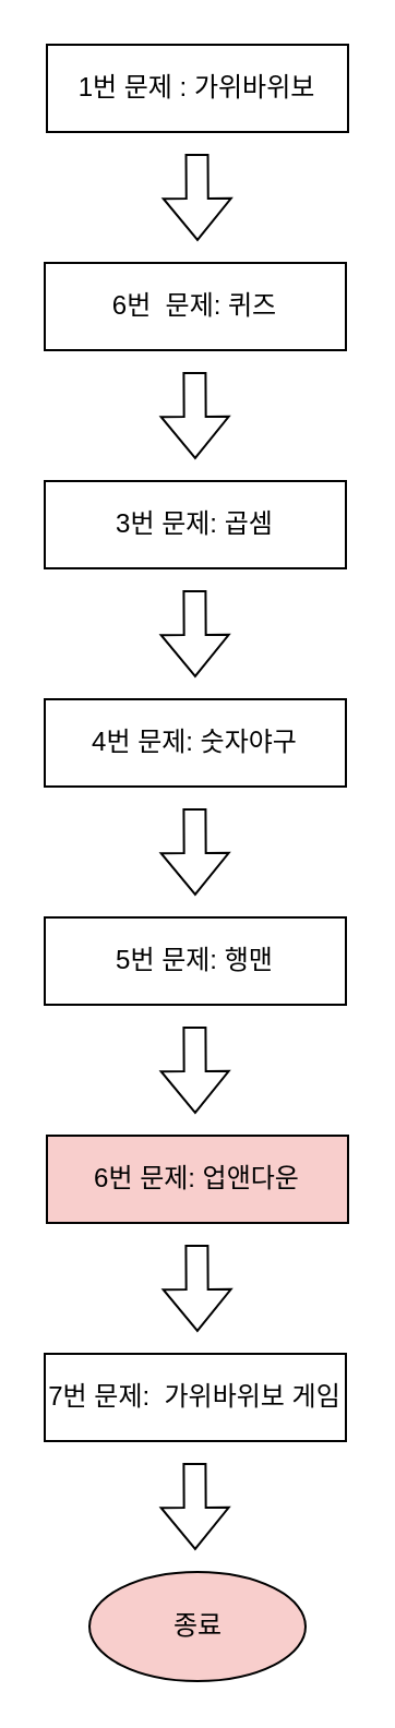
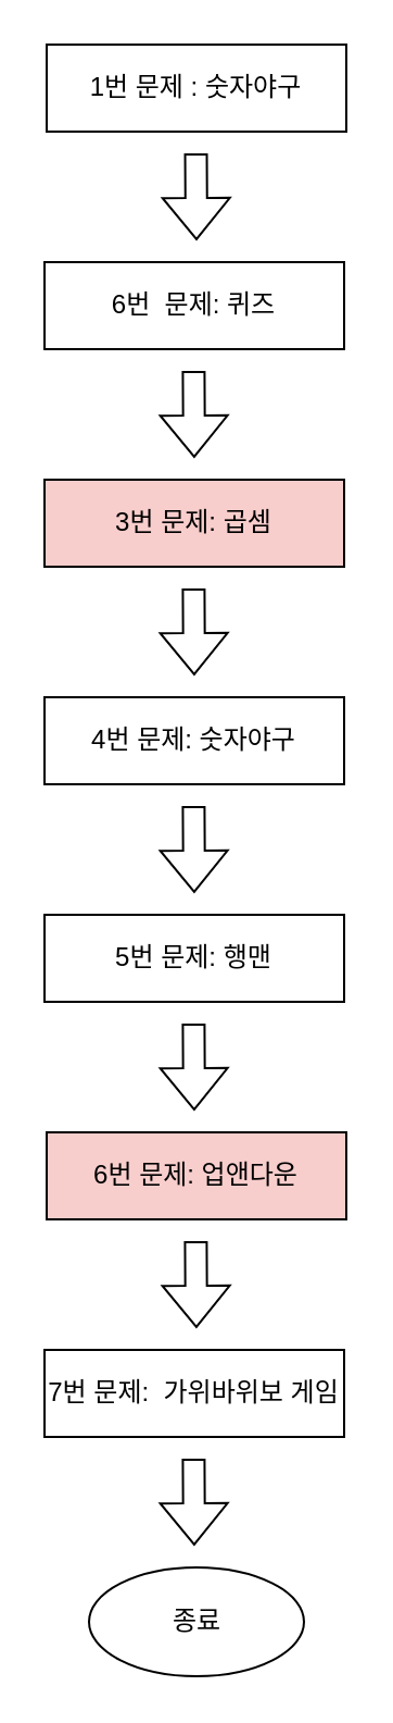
  <mxCell id="0" />
  <mxCell id="1" parent="0" />
- <mxCell id="2" value="1번 문제 : 가위바위보" style="rounded=0;whiteSpace=wrap;html=1;" vertex="1" parent="1"><mxGeometry x="21" y="20" width="138" height="40" as="geometry" /></mxCell>
+ <mxCell id="2" value="1번 문제 : 숫자야구" style="rounded=0;whiteSpace=wrap;html=1;" vertex="1" parent="1"><mxGeometry x="21" y="20" width="138" height="40" as="geometry" /></mxCell>
  <mxCell id="3" value="" style="shape=flexArrow;endArrow=classic;html=1;rounded=0;" edge="1" parent="1"><mxGeometry width="50" height="50" relative="1" as="geometry"><mxPoint x="89.76" y="70" as="sourcePoint" /><mxPoint x="90" y="110" as="targetPoint" /></mxGeometry></mxCell>
  <mxCell id="4" value="6번&amp;nbsp; 문제: 퀴즈" style="rounded=0;whiteSpace=wrap;html=1;" vertex="1" parent="1"><mxGeometry x="20" y="120" width="138" height="40" as="geometry" /></mxCell>
  <mxCell id="5" value="" style="shape=flexArrow;endArrow=classic;html=1;rounded=0;" edge="1" parent="1"><mxGeometry width="50" height="50" relative="1" as="geometry"><mxPoint x="88.71" y="170" as="sourcePoint" /><mxPoint x="88.95" y="210" as="targetPoint" /></mxGeometry></mxCell>
- <mxCell id="6" value="3번 문제: 곱셈" style="rounded=0;whiteSpace=wrap;html=1;" vertex="1" parent="1"><mxGeometry x="20" y="220" width="138" height="40" as="geometry" /></mxCell>
+ <mxCell id="6" value="3번 문제: 곱셈" style="rounded=0;whiteSpace=wrap;html=1;fillColor=#f8cecc;" vertex="1" parent="1"><mxGeometry x="20" y="220" width="138" height="40" as="geometry" /></mxCell>
  <mxCell id="7" value="" style="shape=flexArrow;endArrow=classic;html=1;rounded=0;" edge="1" parent="1"><mxGeometry width="50" height="50" relative="1" as="geometry"><mxPoint x="88.71" y="270" as="sourcePoint" /><mxPoint x="88.95" y="310" as="targetPoint" /></mxGeometry></mxCell>
  <mxCell id="8" value="4번 문제: 숫자야구" style="rounded=0;whiteSpace=wrap;html=1;" vertex="1" parent="1"><mxGeometry x="20" y="320" width="138" height="40" as="geometry" /></mxCell>
  <mxCell id="9" value="" style="shape=flexArrow;endArrow=classic;html=1;rounded=0;" edge="1" parent="1"><mxGeometry width="50" height="50" relative="1" as="geometry"><mxPoint x="88.71" y="370" as="sourcePoint" /><mxPoint x="88.95" y="410" as="targetPoint" /></mxGeometry></mxCell>
  <mxCell id="10" value="5번 문제: 행맨" style="rounded=0;whiteSpace=wrap;html=1;" vertex="1" parent="1"><mxGeometry x="20" y="420" width="138" height="40" as="geometry" /></mxCell>
  <mxCell id="11" value="" style="shape=flexArrow;endArrow=classic;html=1;rounded=0;" edge="1" parent="1"><mxGeometry width="50" height="50" relative="1" as="geometry"><mxPoint x="88.71" y="470" as="sourcePoint" /><mxPoint x="88.95" y="510" as="targetPoint" /></mxGeometry></mxCell>
  <mxCell id="12" value="6번 문제: 업앤다운" style="rounded=0;whiteSpace=wrap;html=1;fillColor=#f8cecc;" vertex="1" parent="1"><mxGeometry x="21" y="520" width="138" height="40" as="geometry" /></mxCell>
  <mxCell id="13" value="" style="shape=flexArrow;endArrow=classic;html=1;rounded=0;" edge="1" parent="1"><mxGeometry width="50" height="50" relative="1" as="geometry"><mxPoint x="89.71" y="570" as="sourcePoint" /><mxPoint x="89.95" y="610" as="targetPoint" /></mxGeometry></mxCell>
  <mxCell id="14" value="7번 문제:&amp;nbsp; 가위바위보 게임" style="rounded=0;whiteSpace=wrap;html=1;" vertex="1" parent="1"><mxGeometry x="20" y="620" width="138" height="40" as="geometry" /></mxCell>
  <mxCell id="15" value="" style="shape=flexArrow;endArrow=classic;html=1;rounded=0;" edge="1" parent="1"><mxGeometry width="50" height="50" relative="1" as="geometry"><mxPoint x="88.71" y="670" as="sourcePoint" /><mxPoint x="88.95" y="710" as="targetPoint" /></mxGeometry></mxCell>
- <mxCell id="16" value="종료" style="ellipse;whiteSpace=wrap;html=1;fillColor=#f8cecc;" vertex="1" parent="1"><mxGeometry x="40.5" y="720" width="99" height="50" as="geometry" /></mxCell>
+ <mxCell id="16" value="종료" style="ellipse;whiteSpace=wrap;html=1;" vertex="1" parent="1"><mxGeometry x="40.5" y="720" width="99" height="50" as="geometry" /></mxCell>
